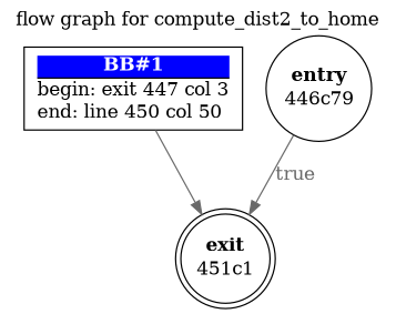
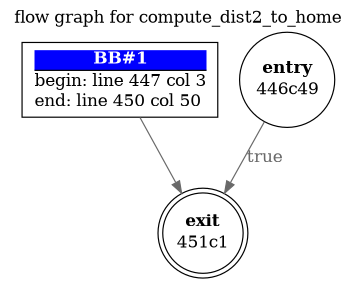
  digraph {
    label="flow graph for compute_dist2_to_home"
    labelloc=t
    node [margin=0]
    edge [color=dimgray fontcolor=dimgray]
    n1 [label=<<TABLE border="0" cellborder="0" cellpadding="0"><TR><TD border="0" bgcolor="#ffffff" sides="b"><FONT color="#000000"><B>exit</B></FONT></TD></TR><TR><TD>451c1</TD></TR></TABLE>> shape=doublecircle]
-   n2 [label=<<TABLE border="0" cellborder="0" cellpadding="0"><TR><TD border="1" bgcolor="#0000ff" sides="b"><FONT color="#ffffff"><B>BB#1</B></FONT></TD></TR><TR><TD align="left">begin: exit 447 col 3</TD></TR><TR><TD align="left">end: line 450 col 50</TD></TR></TABLE>> shape=box margin=""]
-   n3 [label=<<TABLE border="0" cellborder="0" cellpadding="0"><TR><TD border="0" bgcolor="#ffffff" sides="b"><FONT color="#000000"><B>entry</B></FONT></TD></TR><TR><TD>446c79</TD></TR></TABLE>> shape=circle]
+   n2 [label=<<TABLE border="0" cellborder="0" cellpadding="0"><TR><TD border="1" bgcolor="#0000ff" sides="b"><FONT color="#ffffff"><B>BB#1</B></FONT></TD></TR><TR><TD align="left">begin: line 447 col 3</TD></TR><TR><TD align="left">end: line 450 col 50</TD></TR></TABLE>> shape=box margin=""]
+   n3 [label=<<TABLE border="0" cellborder="0" cellpadding="0"><TR><TD border="0" bgcolor="#ffffff" sides="b"><FONT color="#000000"><B>entry</B></FONT></TD></TR><TR><TD>446c49</TD></TR></TABLE>> shape=circle]
    n2 -> n1
    n3 -> n1 [label=true]
  }
